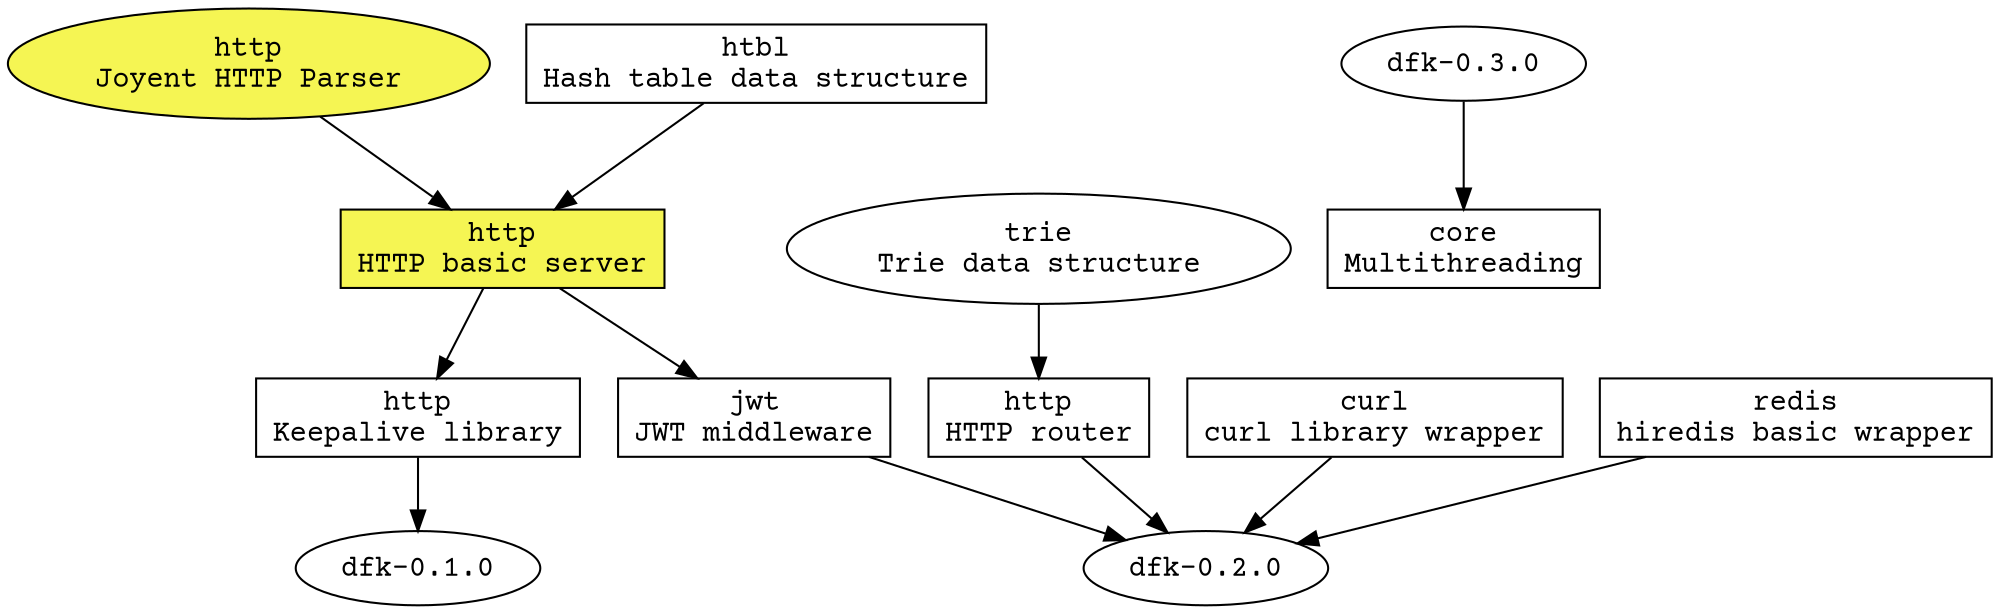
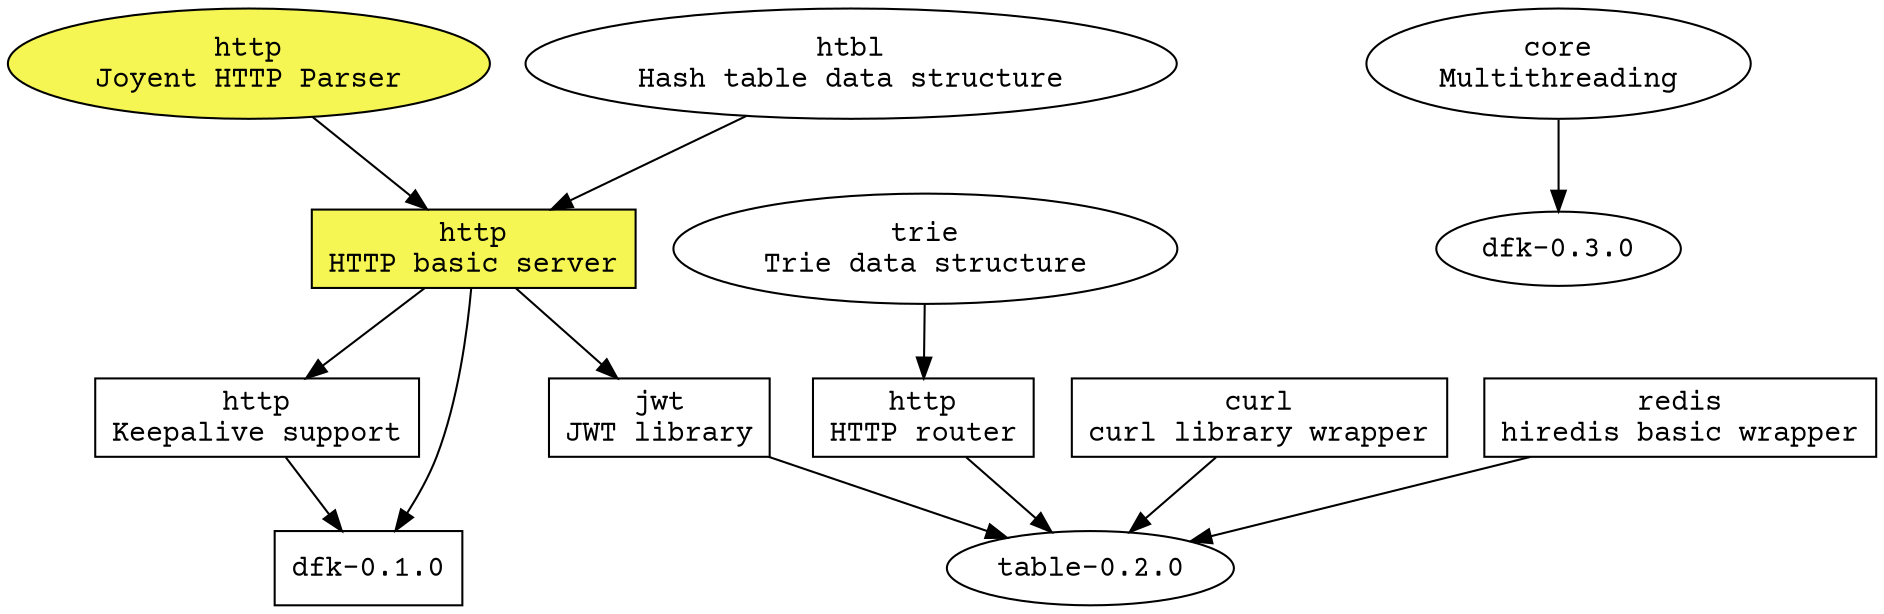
  digraph {
    fontname="Courier Prime"
    node [fontname="Courier Prime" shape=box]
    edge [fontname="Courier Prime"]
    n1 [fillcolor="#F5F553" label="http\nJoyent HTTP Parser" shape=ellipse style=filled]
    n2 [fillcolor="#F5F553" label="http\nHTTP basic server" style=filled]
-   n3 [label="http\nKeepalive library"]
-   n4 [label="jwt\nJWT middleware"]
-   n5 [label="dfk-0.1.0" shape=oval]
-   n6 [label="dfk-0.2.0" shape=oval]
+   n3 [label="http\nKeepalive support"]
+   n4 [label="jwt\nJWT library"]
+   n5 [label="dfk-0.1.0"]
+   n6 [label="table-0.2.0" shape=oval]
    n7 [label="http\nHTTP router"]
-   n8 [label="htbl\nHash table data structure"]
+   n8 [label="htbl\nHash table data structure" shape=ellipse]
    n9 [label="curl\ncurl library wrapper"]
    n10 [label="redis\nhiredis basic wrapper"]
-   n11 [label="core\nMultithreading"]
+   n11 [label="core\nMultithreading" shape=ellipse]
    n12 [label="dfk-0.3.0" shape=oval]
    n13 [label="trie\nTrie data structure" shape=ellipse]
    n1 -> n2
    n2 -> n3
    n2 -> n4
+   n2 -> n5
    n3 -> n5
    n4 -> n6
    n7 -> n6
    n8 -> n2
    n9 -> n6
    n10 -> n6
-   n12 -> n11
+   n11 -> n12
    n13 -> n7
  }
